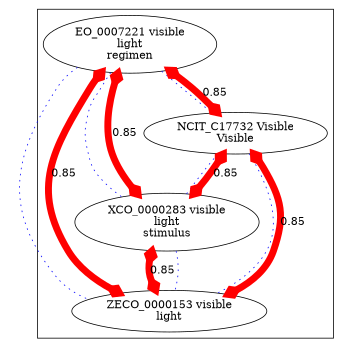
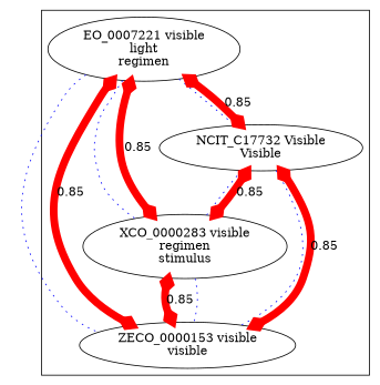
  digraph {
    edge [arrowhead=none color=blue penwidth=1 style=dotted]
-   n1 [label="ZECO_0000153 visible\nlight"]
-   n2 [label="XCO_0000283 visible\nlight\nstimulus"]
+   n1 [label="ZECO_0000153 visible\nvisible"]
+   n2 [label="XCO_0000283 visible\nregimen\nstimulus"]
    n3 [label="NCIT_C17732 Visible\nVisible"]
    n4 [label="EO_0007221 visible\nlight\nregimen"]
    subgraph cluster_1 {
      n1
      n2
      n3
      n4
    }
    n2 -> n1
    n2 -> n1 [arrowhead=ediamond arrowtail=ediamond color=red dir=both label=0.85 penwidth=9 style=solid]
    n3 -> n1
    n3 -> n1 [arrowhead=ediamond arrowtail=ediamond color=red dir=both label=0.85 penwidth=9 style=solid]
    n3 -> n2
    n3 -> n2 [arrowhead=ediamond arrowtail=ediamond color=red dir=both label=0.85 penwidth=9 style=solid]
    n4 -> n1
    n4 -> n1 [arrowhead=ediamond arrowtail=ediamond color=red dir=both label=0.85 penwidth=9 style=solid]
    n4 -> n2
    n4 -> n2 [arrowhead=ediamond arrowtail=ediamond color=red dir=both label=0.85 penwidth=9 style=solid]
    n4 -> n3
    n4 -> n3 [arrowhead=ediamond arrowtail=ediamond color=red dir=both label=0.85 penwidth=9 style=solid]
  }
